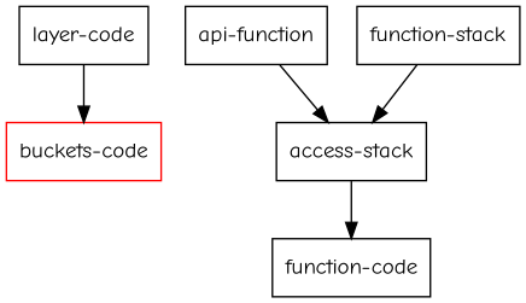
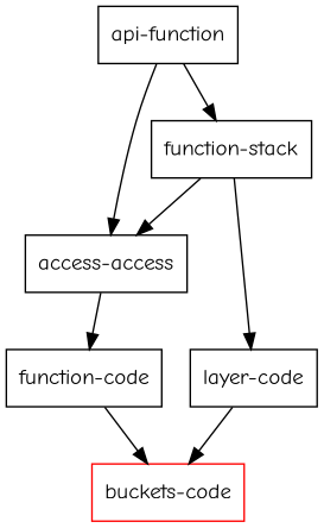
  digraph {
    fontname="Comic Neue"
    node [fontname="Comic Neue" shape=rectangle]
    edge [fontname="Comic Neue"]
    n1 [color=red label="buckets-code"]
    n2 [label="api-function"]
    "function-stack"
-   "access-stack"
+   "access-stack" [label="access-access"]
    "layer-code"
    "function-code"
+   n2 -> "function-stack"
    n2 -> "access-stack"
    "function-stack" -> "access-stack"
+   "function-stack" -> "layer-code"
    "access-stack" -> "function-code"
    "layer-code" -> n1
+   "function-code" -> n1
  }
